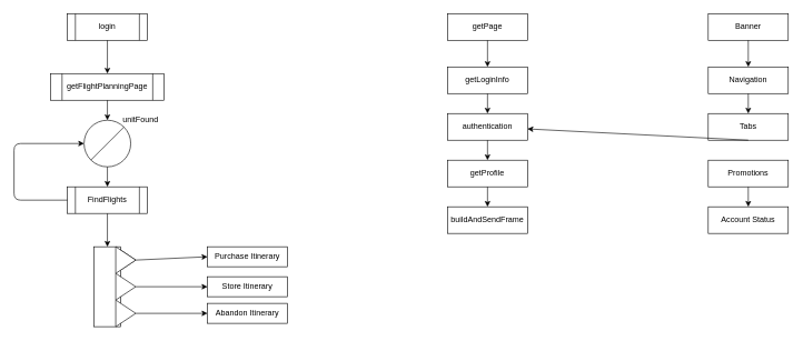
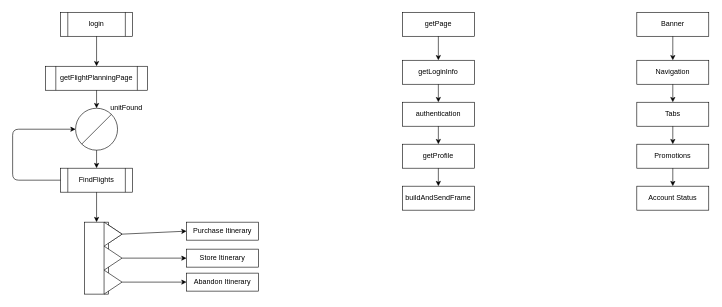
  <mxCell id="0" />
  <mxCell id="1" parent="0" />
  <mxCell id="2" value="login" style="shape=process;whiteSpace=wrap;html=1;backgroundOutline=1;" vertex="1" parent="1"><mxGeometry x="100" y="20" width="120" height="40" as="geometry" /></mxCell>
  <mxCell id="3" value="getFlightPlanningPage" style="shape=process;whiteSpace=wrap;html=1;backgroundOutline=1;" vertex="1" parent="1"><mxGeometry x="75" y="110" width="170" height="40" as="geometry" /></mxCell>
  <mxCell id="4" value="" style="ellipse;whiteSpace=wrap;html=1;aspect=fixed;" vertex="1" parent="1"><mxGeometry x="125" y="180" width="70" height="70" as="geometry" /></mxCell>
  <mxCell id="5" value="" style="endArrow=none;html=1;exitX=0;exitY=1;exitDx=0;exitDy=0;entryX=1;entryY=0;entryDx=0;entryDy=0;" edge="1" parent="1" source="4" target="4"><mxGeometry width="50" height="50" relative="1" as="geometry"><mxPoint x="210" y="330" as="sourcePoint" /><mxPoint x="260" y="280" as="targetPoint" /></mxGeometry></mxCell>
  <mxCell id="6" value="" style="endArrow=classic;html=1;exitX=0.5;exitY=1;exitDx=0;exitDy=0;entryX=0.5;entryY=0;entryDx=0;entryDy=0;" edge="1" parent="1" source="2" target="3"><mxGeometry width="50" height="50" relative="1" as="geometry"><mxPoint x="-90" y="120" as="sourcePoint" /><mxPoint x="-40" y="70" as="targetPoint" /></mxGeometry></mxCell>
  <mxCell id="7" value="" style="endArrow=classic;html=1;exitX=0.5;exitY=1;exitDx=0;exitDy=0;entryX=0.5;entryY=0;entryDx=0;entryDy=0;" edge="1" parent="1" source="3" target="4"><mxGeometry width="50" height="50" relative="1" as="geometry"><mxPoint x="-40" y="270" as="sourcePoint" /><mxPoint x="10" y="220" as="targetPoint" /></mxGeometry></mxCell>
  <mxCell id="8" value="" style="triangle;whiteSpace=wrap;html=1;rotation=0;" vertex="1" parent="1"><mxGeometry x="172.5" y="370" width="30" height="40" as="geometry" /></mxCell>
  <mxCell id="9" value="" style="rounded=0;whiteSpace=wrap;html=1;rotation=90;" vertex="1" parent="1"><mxGeometry x="100" y="410" width="120" height="40" as="geometry" /></mxCell>
  <mxCell id="10" value="FindFlights" style="shape=process;whiteSpace=wrap;html=1;backgroundOutline=1;" vertex="1" parent="1"><mxGeometry x="100" y="280" width="120" height="40" as="geometry" /></mxCell>
  <mxCell id="11" value="" style="endArrow=classic;html=1;exitX=0.5;exitY=1;exitDx=0;exitDy=0;entryX=0.5;entryY=0;entryDx=0;entryDy=0;" edge="1" parent="1" source="4" target="10"><mxGeometry width="50" height="50" relative="1" as="geometry"><mxPoint x="-40" y="330" as="sourcePoint" /><mxPoint x="10" y="280" as="targetPoint" /></mxGeometry></mxCell>
  <mxCell id="12" value="" style="triangle;whiteSpace=wrap;html=1;rotation=0;" vertex="1" parent="1"><mxGeometry x="172.5" y="410" width="30" height="40" as="geometry" /></mxCell>
  <mxCell id="13" value="" style="triangle;whiteSpace=wrap;html=1;rotation=0;" vertex="1" parent="1"><mxGeometry x="172.5" y="370" width="30" height="40" as="geometry" /></mxCell>
  <mxCell id="14" value="" style="triangle;whiteSpace=wrap;html=1;rotation=0;" vertex="1" parent="1"><mxGeometry x="172.5" y="450" width="30" height="40" as="geometry" /></mxCell>
  <mxCell id="15" value="" style="endArrow=classic;html=1;exitX=0.5;exitY=1;exitDx=0;exitDy=0;entryX=0;entryY=0.5;entryDx=0;entryDy=0;" edge="1" parent="1" source="10" target="9"><mxGeometry width="50" height="50" relative="1" as="geometry"><mxPoint x="10" y="390" as="sourcePoint" /><mxPoint x="60" y="340" as="targetPoint" /></mxGeometry></mxCell>
  <mxCell id="16" value="" style="endArrow=classic;html=1;exitX=0;exitY=0.5;exitDx=0;exitDy=0;entryX=0;entryY=0.5;entryDx=0;entryDy=0;" edge="1" parent="1" source="10" target="4"><mxGeometry width="50" height="50" relative="1" as="geometry"><mxPoint x="-30" y="250" as="sourcePoint" /><mxPoint x="20" y="200" as="targetPoint" /><Array as="points"><mxPoint x="20" y="300" /><mxPoint x="20" y="215" /></Array></mxGeometry></mxCell>
  <mxCell id="17" value="unitFound" style="text;html=1;strokeColor=none;fillColor=none;align=center;verticalAlign=middle;whiteSpace=wrap;rounded=0;" vertex="1" parent="1"><mxGeometry x="190" y="170" width="40" height="20" as="geometry" /></mxCell>
  <mxCell id="18" value="Purchase Itinerary" style="rounded=0;whiteSpace=wrap;html=1;" vertex="1" parent="1"><mxGeometry x="310" y="370" width="120" height="30" as="geometry" /></mxCell>
  <mxCell id="19" value="Store Itinerary" style="rounded=0;whiteSpace=wrap;html=1;" vertex="1" parent="1"><mxGeometry x="310" y="415" width="120" height="30" as="geometry" /></mxCell>
  <mxCell id="20" value="Abandon Itinerary" style="rounded=0;whiteSpace=wrap;html=1;" vertex="1" parent="1"><mxGeometry x="310" y="455" width="120" height="30" as="geometry" /></mxCell>
  <mxCell id="21" value="" style="endArrow=classic;html=1;exitX=1;exitY=0.5;exitDx=0;exitDy=0;entryX=0;entryY=0.5;entryDx=0;entryDy=0;" edge="1" parent="1" source="13" target="18"><mxGeometry width="50" height="50" relative="1" as="geometry"><mxPoint x="210" y="330" as="sourcePoint" /><mxPoint x="260" y="280" as="targetPoint" /></mxGeometry></mxCell>
  <mxCell id="22" value="" style="endArrow=classic;html=1;exitX=1;exitY=0.5;exitDx=0;exitDy=0;entryX=0;entryY=0.5;entryDx=0;entryDy=0;" edge="1" parent="1" source="12" target="19"><mxGeometry width="50" height="50" relative="1" as="geometry"><mxPoint x="280" y="580" as="sourcePoint" /><mxPoint x="330" y="530" as="targetPoint" /></mxGeometry></mxCell>
  <mxCell id="23" value="" style="endArrow=classic;html=1;exitX=1;exitY=0.5;exitDx=0;exitDy=0;entryX=0;entryY=0.5;entryDx=0;entryDy=0;" edge="1" parent="1" source="14" target="20"><mxGeometry width="50" height="50" relative="1" as="geometry"><mxPoint x="250" y="550" as="sourcePoint" /><mxPoint x="300" y="500" as="targetPoint" /></mxGeometry></mxCell>
  <mxCell id="24" value="getPage" style="rounded=0;whiteSpace=wrap;html=1;" vertex="1" parent="1"><mxGeometry x="670" y="20" width="120" height="40" as="geometry" /></mxCell>
  <mxCell id="25" value="getLoginInfo" style="rounded=0;whiteSpace=wrap;html=1;" vertex="1" parent="1"><mxGeometry x="670" y="100" width="120" height="40" as="geometry" /></mxCell>
  <mxCell id="26" value="authentication" style="rounded=0;whiteSpace=wrap;html=1;" vertex="1" parent="1"><mxGeometry x="670" y="170" width="120" height="40" as="geometry" /></mxCell>
  <mxCell id="27" value="getProfile" style="rounded=0;whiteSpace=wrap;html=1;" vertex="1" parent="1"><mxGeometry x="670" y="240" width="120" height="40" as="geometry" /></mxCell>
  <mxCell id="28" value="buildAndSendFrame" style="rounded=0;whiteSpace=wrap;html=1;" vertex="1" parent="1"><mxGeometry x="670" y="310" width="120" height="40" as="geometry" /></mxCell>
  <mxCell id="29" value="" style="endArrow=classic;html=1;exitX=0.5;exitY=1;exitDx=0;exitDy=0;entryX=0.5;entryY=0;entryDx=0;entryDy=0;" edge="1" parent="1" source="24" target="25"><mxGeometry width="50" height="50" relative="1" as="geometry"><mxPoint x="490" y="80" as="sourcePoint" /><mxPoint x="540" y="30" as="targetPoint" /></mxGeometry></mxCell>
  <mxCell id="30" value="" style="endArrow=classic;html=1;exitX=0.5;exitY=1;exitDx=0;exitDy=0;entryX=0.5;entryY=0;entryDx=0;entryDy=0;" edge="1" parent="1" source="25" target="26"><mxGeometry width="50" height="50" relative="1" as="geometry"><mxPoint x="520" y="190" as="sourcePoint" /><mxPoint x="570" y="140" as="targetPoint" /></mxGeometry></mxCell>
  <mxCell id="31" value="" style="endArrow=classic;html=1;exitX=0.5;exitY=1;exitDx=0;exitDy=0;entryX=0.5;entryY=0;entryDx=0;entryDy=0;" edge="1" parent="1" source="26" target="27"><mxGeometry width="50" height="50" relative="1" as="geometry"><mxPoint x="500" y="190" as="sourcePoint" /><mxPoint x="550" y="140" as="targetPoint" /></mxGeometry></mxCell>
  <mxCell id="32" value="" style="endArrow=classic;html=1;exitX=0.5;exitY=1;exitDx=0;exitDy=0;entryX=0.5;entryY=0;entryDx=0;entryDy=0;" edge="1" parent="1" source="27" target="28"><mxGeometry width="50" height="50" relative="1" as="geometry"><mxPoint x="540" y="300" as="sourcePoint" /><mxPoint x="590" y="250" as="targetPoint" /></mxGeometry></mxCell>
  <mxCell id="33" value="Banner" style="rounded=0;whiteSpace=wrap;html=1;" vertex="1" parent="1"><mxGeometry x="1061" y="20" width="120" height="40" as="geometry" /></mxCell>
  <mxCell id="34" value="Navigation" style="rounded=0;whiteSpace=wrap;html=1;" vertex="1" parent="1"><mxGeometry x="1061" y="100" width="120" height="40" as="geometry" /></mxCell>
  <mxCell id="35" value="Tabs" style="rounded=0;whiteSpace=wrap;html=1;" vertex="1" parent="1"><mxGeometry x="1061" y="170" width="120" height="40" as="geometry" /></mxCell>
  <mxCell id="36" value="Promotions" style="rounded=0;whiteSpace=wrap;html=1;" vertex="1" parent="1"><mxGeometry x="1061" y="240" width="120" height="40" as="geometry" /></mxCell>
  <mxCell id="37" value="Account Status" style="rounded=0;whiteSpace=wrap;html=1;" vertex="1" parent="1"><mxGeometry x="1061" y="310" width="120" height="40" as="geometry" /></mxCell>
  <mxCell id="38" value="" style="endArrow=classic;html=1;exitX=0.5;exitY=1;exitDx=0;exitDy=0;entryX=0.5;entryY=0;entryDx=0;entryDy=0;" edge="1" parent="1" source="33" target="34"><mxGeometry width="50" height="50" relative="1" as="geometry"><mxPoint x="960" y="80" as="sourcePoint" /><mxPoint x="1010" y="30" as="targetPoint" /></mxGeometry></mxCell>
  <mxCell id="39" value="" style="endArrow=classic;html=1;exitX=0.5;exitY=1;exitDx=0;exitDy=0;entryX=0.5;entryY=0;entryDx=0;entryDy=0;" edge="1" parent="1" source="34" target="35"><mxGeometry width="50" height="50" relative="1" as="geometry"><mxPoint x="930" y="160" as="sourcePoint" /><mxPoint x="980" y="110" as="targetPoint" /></mxGeometry></mxCell>
- <mxCell id="40" value="" style="endArrow=classic;html=1;exitX=0.5;exitY=1;exitDx=0;exitDy=0;" edge="1" parent="1" source="35" target="26"><mxGeometry width="50" height="50" relative="1" as="geometry"><mxPoint x="910" y="240" as="sourcePoint" /><mxPoint x="960" y="190" as="targetPoint" /></mxGeometry></mxCell>
+ <mxCell id="40" value="" style="endArrow=classic;html=1;exitX=0.5;exitY=1;exitDx=0;exitDy=0;entryX=0.5;entryY=0;entryDx=0;entryDy=0;" edge="1" parent="1" source="35" target="36"><mxGeometry width="50" height="50" relative="1" as="geometry"><mxPoint x="910" y="240" as="sourcePoint" /><mxPoint x="960" y="190" as="targetPoint" /></mxGeometry></mxCell>
  <mxCell id="41" value="" style="endArrow=classic;html=1;exitX=0.5;exitY=1;exitDx=0;exitDy=0;entryX=0.5;entryY=0;entryDx=0;entryDy=0;" edge="1" parent="1" source="36" target="37"><mxGeometry width="50" height="50" relative="1" as="geometry"><mxPoint x="920" y="280" as="sourcePoint" /><mxPoint x="970" y="230" as="targetPoint" /></mxGeometry></mxCell>
